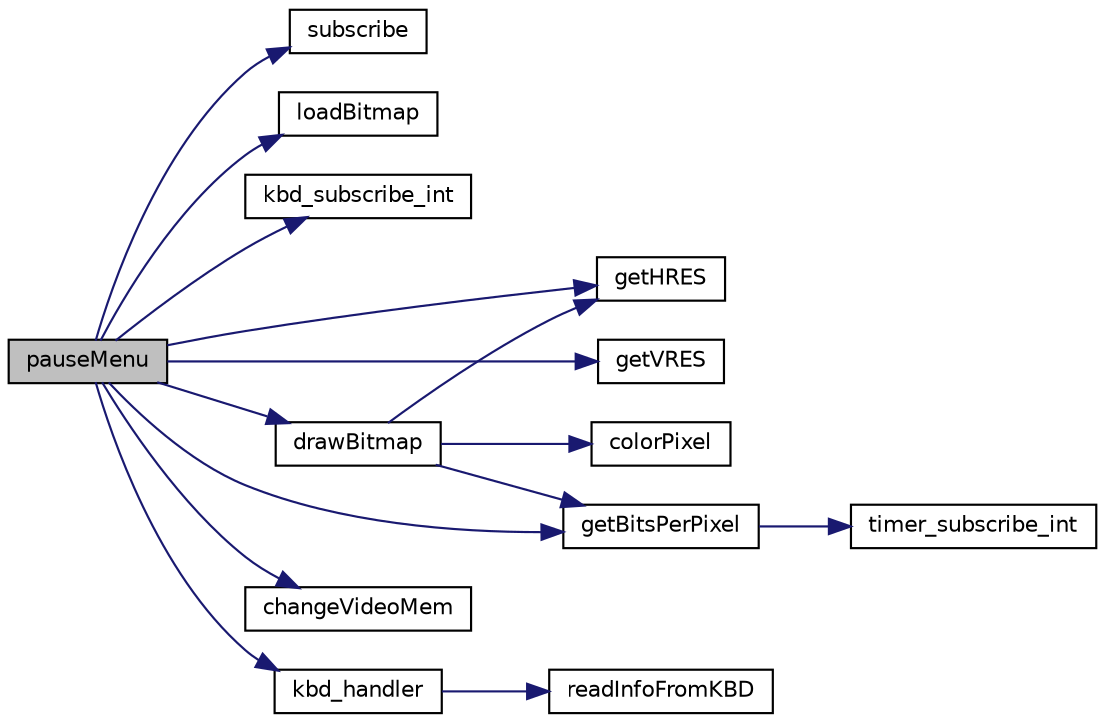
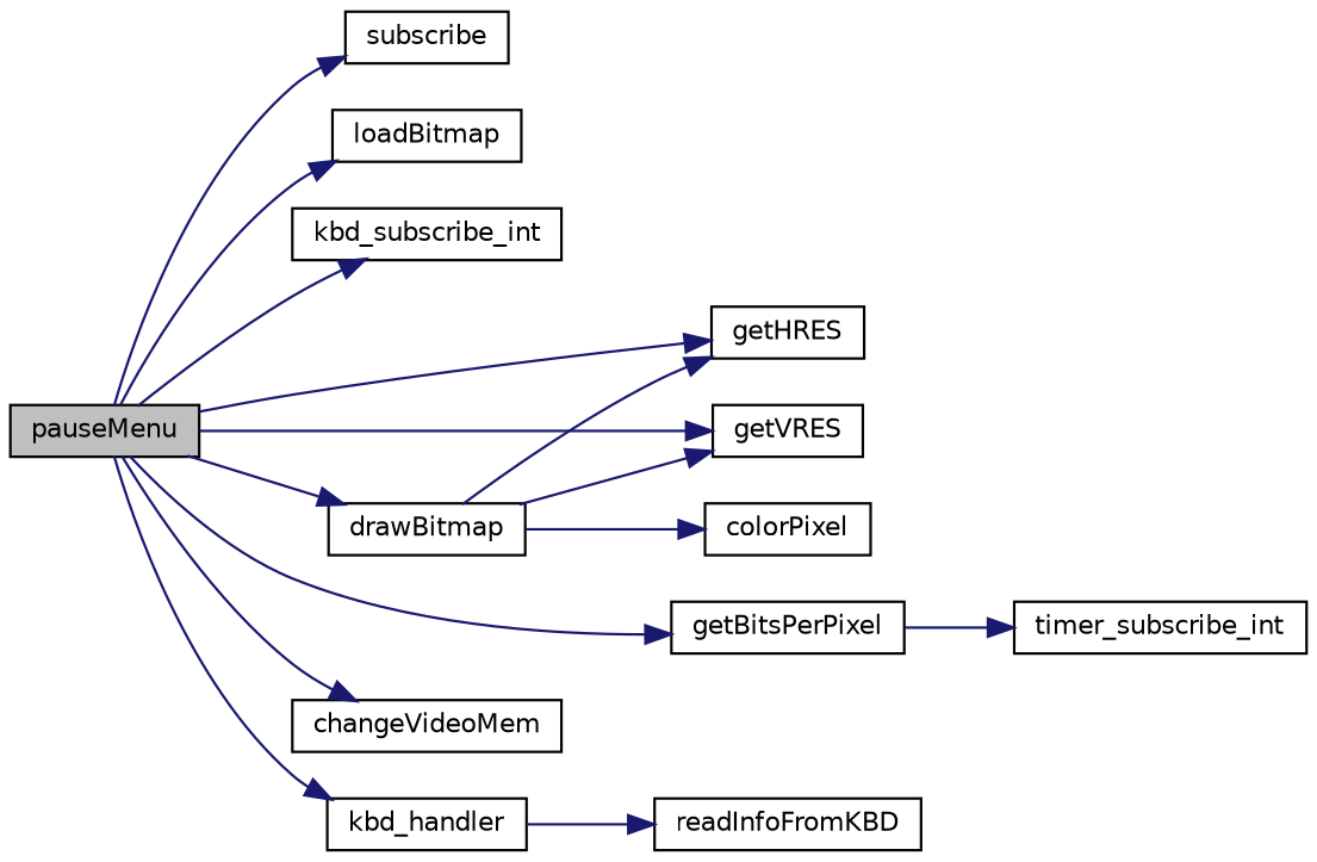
  digraph {
    rankdir=LR
    node [color=black fillcolor=white fontname=Helvetica fontsize=10 shape=record style=filled]
    edge [color=midnightblue fontname=Helvetica fontsize=10 labelfontname=Helvetica labelfontsize=10 style=solid]
    n1 [fillcolor=grey75 fontcolor=black height=0.2 label=pauseMenu width=0.4]
    n2 [height=0.2 label=subscribe width=0.4]
    n3 [height=0.2 label=loadBitmap width=0.4]
    n4 [height=0.2 label=kbd_subscribe_int width=0.4]
    n5 [height=0.2 label=getHRES width=0.4]
    n6 [height=0.2 label=getVRES width=0.4]
    n7 [height=0.2 label=getBitsPerPixel width=0.4]
    n8 [height=0.2 label=drawBitmap width=0.4]
    n9 [height=0.2 label=changeVideoMem width=0.4]
    n10 [height=0.2 label=kbd_handler width=0.4]
    n11 [height=0.2 label=timer_subscribe_int width=0.4]
    n12 [height=0.2 label=colorPixel width=0.4]
    n13 [height=0.2 label=readInfoFromKBD width=0.4]
    n1 -> n2
    n1 -> n3
    n1 -> n4
    n1 -> n5
    n1 -> n6
    n1 -> n7
    n1 -> n8
    n1 -> n9
    n1 -> n10
    n7 -> n11
    n8 -> n5
-   n8 -> n7
+   n8 -> n6
    n8 -> n12
    n10 -> n13
  }
